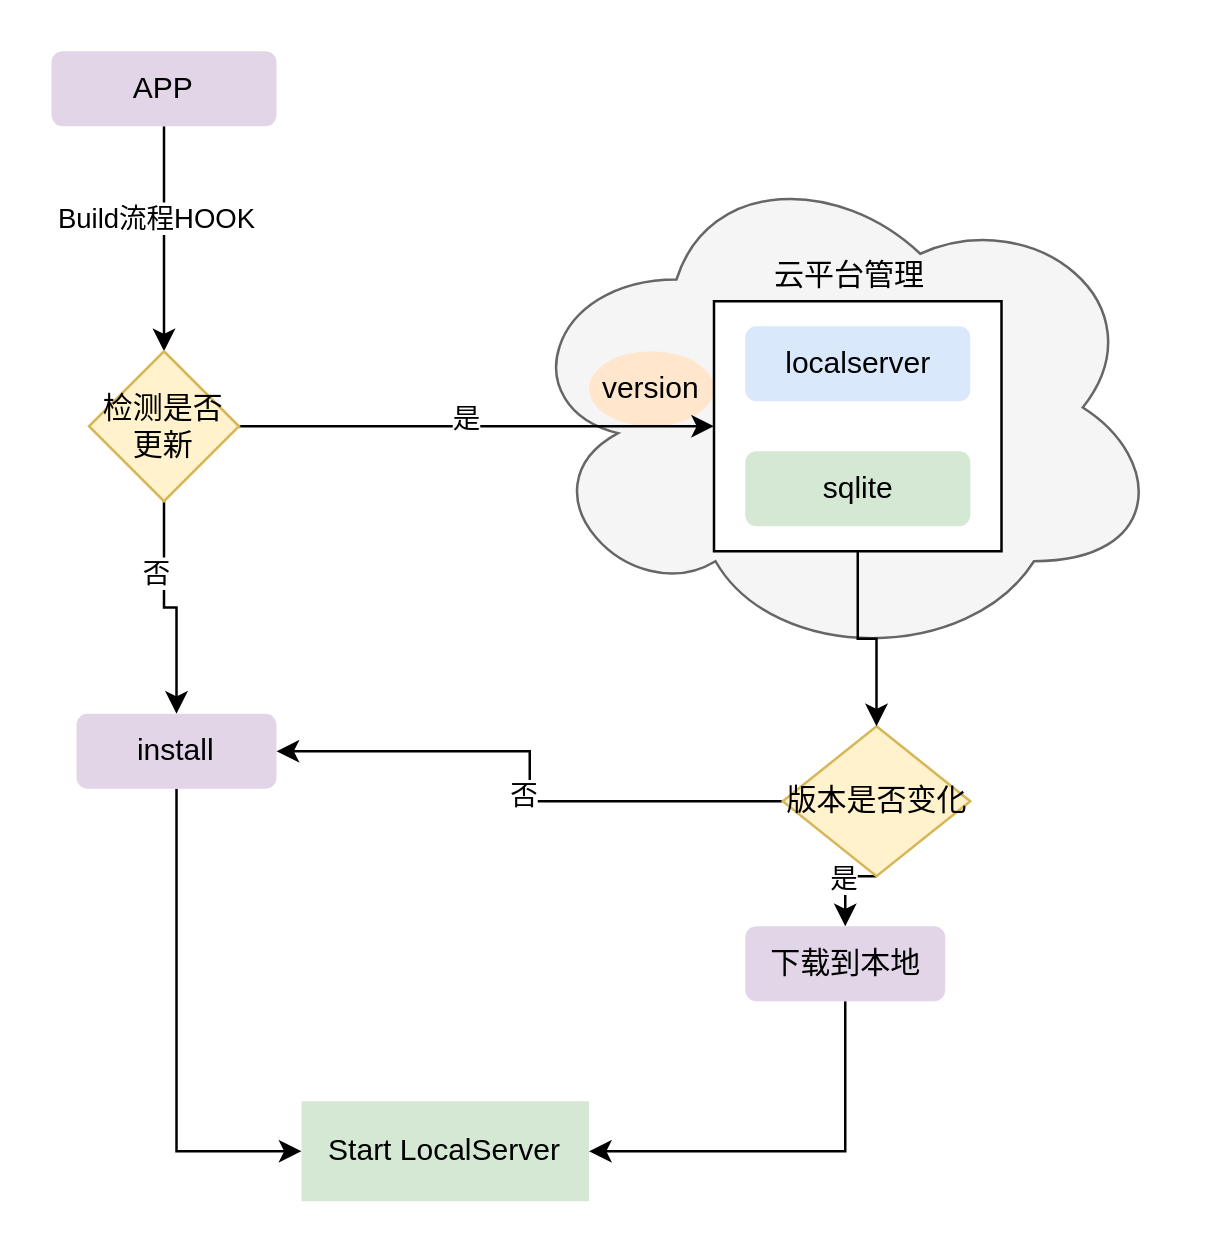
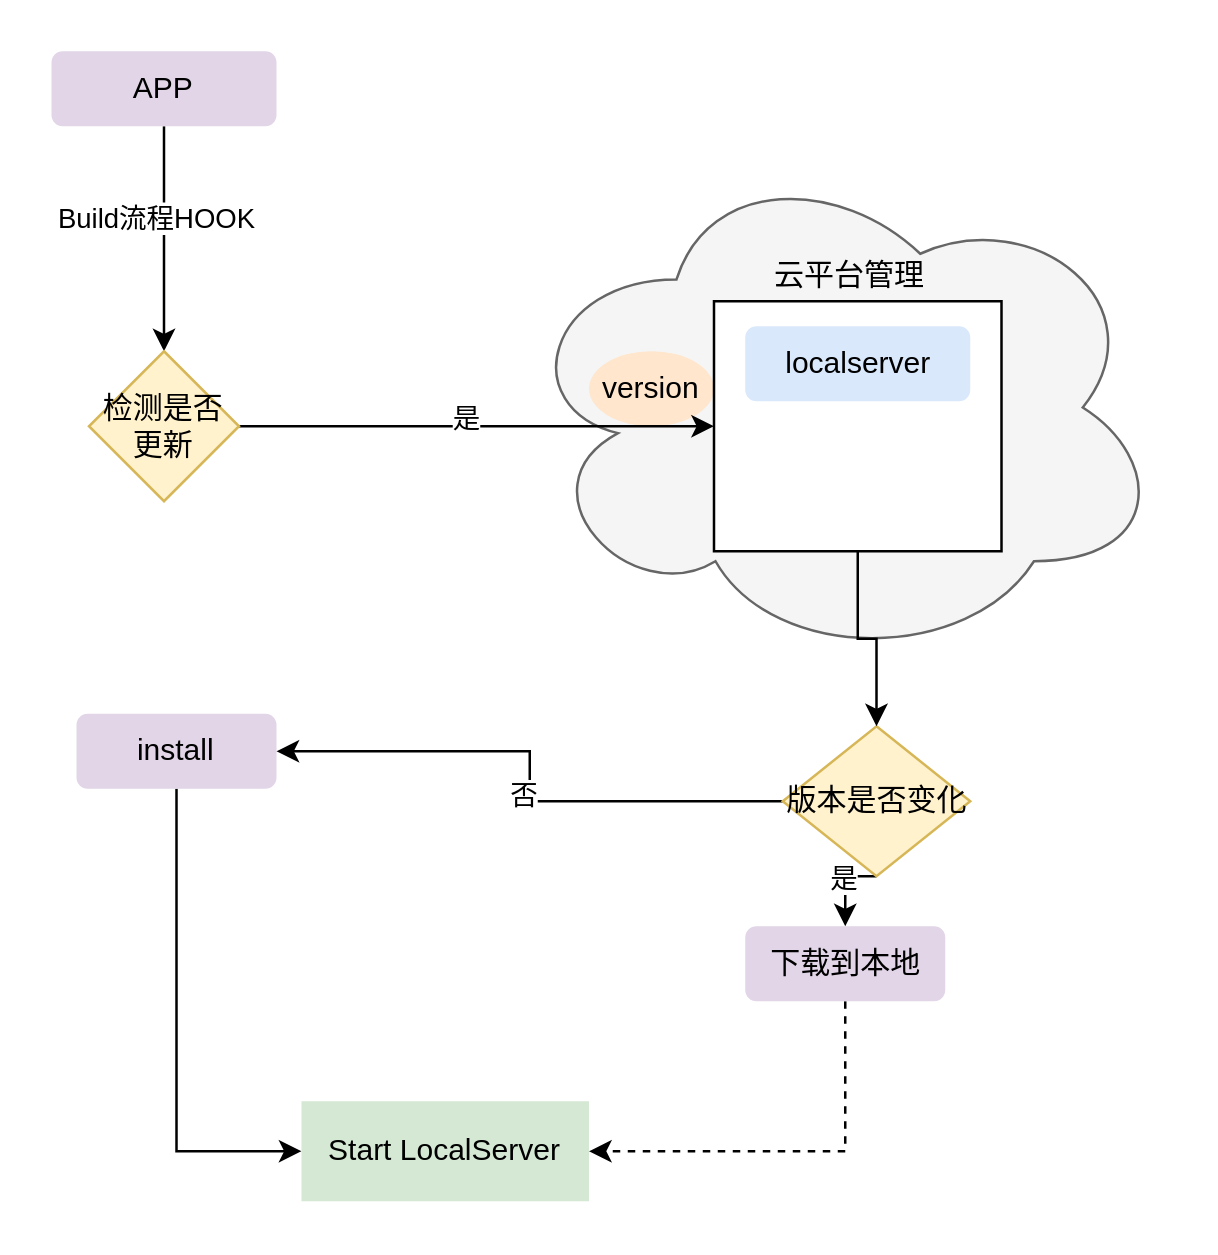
  <mxCell id="0" />
  <mxCell id="1" parent="0" />
  <mxCell id="2" value="" style="ellipse;shape=cloud;whiteSpace=wrap;html=1;fillColor=#f5f5f5;strokeColor=#666666;fontColor=#333333;" vertex="1" parent="1"><mxGeometry x="205" y="60" width="260" height="205" as="geometry" /></mxCell>
  <mxCell id="3" value="version" style="ellipse;whiteSpace=wrap;html=1;fillColor=#ffe6cc;strokeColor=none;" vertex="1" parent="1"><mxGeometry x="235" y="140" width="50" height="30" as="geometry" /></mxCell>
  <mxCell id="4" style="edgeStyle=orthogonalEdgeStyle;rounded=0;orthogonalLoop=1;jettySize=auto;html=1;exitX=0.5;exitY=1;exitDx=0;exitDy=0;entryX=0.5;entryY=0;entryDx=0;entryDy=0;" edge="1" parent="1" source="6" target="13"><mxGeometry relative="1" as="geometry" /></mxCell>
  <mxCell id="5" value="Build流程HOOK" style="edgeLabel;html=1;align=center;verticalAlign=middle;resizable=0;points=[];" vertex="1" connectable="0" parent="4"><mxGeometry x="-0.2" y="-4" relative="1" as="geometry"><mxPoint as="offset" /></mxGeometry></mxCell>
  <mxCell id="6" value="APP" style="rounded=1;whiteSpace=wrap;html=1;fillColor=#e1d5e7;strokeColor=none;" vertex="1" parent="1"><mxGeometry x="20" y="20" width="90" height="30" as="geometry" /></mxCell>
  <mxCell id="7" style="edgeStyle=orthogonalEdgeStyle;rounded=0;orthogonalLoop=1;jettySize=auto;html=1;exitX=0.5;exitY=1;exitDx=0;exitDy=0;entryX=0;entryY=0.5;entryDx=0;entryDy=0;" edge="1" parent="1" source="8" target="26"><mxGeometry relative="1" as="geometry" /></mxCell>
  <mxCell id="8" value="install" style="rounded=1;whiteSpace=wrap;html=1;fillColor=#e1d5e7;strokeColor=none;" vertex="1" parent="1"><mxGeometry x="30" y="285" width="80" height="30" as="geometry" /></mxCell>
- <mxCell id="9" style="edgeStyle=orthogonalEdgeStyle;rounded=0;orthogonalLoop=1;jettySize=auto;html=1;exitX=0.5;exitY=1;exitDx=0;exitDy=0;entryX=0.5;entryY=0;entryDx=0;entryDy=0;" edge="1" parent="1" source="13" target="8"><mxGeometry relative="1" as="geometry" /></mxCell>
- <mxCell id="10" value="否" style="edgeLabel;html=1;align=center;verticalAlign=middle;resizable=0;points=[];" vertex="1" connectable="0" parent="9"><mxGeometry x="-0.371" y="-4" relative="1" as="geometry"><mxPoint as="offset" /></mxGeometry></mxCell>
  <mxCell id="11" style="edgeStyle=orthogonalEdgeStyle;rounded=0;orthogonalLoop=1;jettySize=auto;html=1;exitX=1;exitY=0.5;exitDx=0;exitDy=0;entryX=0;entryY=0.5;entryDx=0;entryDy=0;" edge="1" parent="1" source="13" target="23"><mxGeometry relative="1" as="geometry" /></mxCell>
  <mxCell id="12" value="是" style="edgeLabel;html=1;align=center;verticalAlign=middle;resizable=0;points=[];" vertex="1" connectable="0" parent="11"><mxGeometry x="-0.053" y="4" relative="1" as="geometry"><mxPoint as="offset" /></mxGeometry></mxCell>
  <mxCell id="13" value="检测是否更新" style="rhombus;whiteSpace=wrap;html=1;fillColor=#fff2cc;strokeColor=#d6b656;" vertex="1" parent="1"><mxGeometry x="35" y="140" width="60" height="60" as="geometry" /></mxCell>
  <mxCell id="14" style="edgeStyle=orthogonalEdgeStyle;rounded=0;orthogonalLoop=1;jettySize=auto;html=1;exitX=0.5;exitY=1;exitDx=0;exitDy=0;entryX=0.5;entryY=0;entryDx=0;entryDy=0;" edge="1" parent="1" source="18" target="21"><mxGeometry relative="1" as="geometry" /></mxCell>
  <mxCell id="15" value="是" style="edgeLabel;html=1;align=center;verticalAlign=middle;resizable=0;points=[];" vertex="1" connectable="0" parent="14"><mxGeometry x="-0.2" y="-1" relative="1" as="geometry"><mxPoint as="offset" /></mxGeometry></mxCell>
  <mxCell id="16" style="edgeStyle=orthogonalEdgeStyle;rounded=0;orthogonalLoop=1;jettySize=auto;html=1;exitX=0;exitY=0.5;exitDx=0;exitDy=0;entryX=1;entryY=0.5;entryDx=0;entryDy=0;" edge="1" parent="1" source="18" target="8"><mxGeometry relative="1" as="geometry" /></mxCell>
  <mxCell id="17" value="否" style="edgeLabel;html=1;align=center;verticalAlign=middle;resizable=0;points=[];" vertex="1" connectable="0" parent="16"><mxGeometry x="-0.063" y="3" relative="1" as="geometry"><mxPoint as="offset" /></mxGeometry></mxCell>
  <mxCell id="18" value="版本是否变化" style="rhombus;whiteSpace=wrap;html=1;fillColor=#fff2cc;strokeColor=#d6b656;" vertex="1" parent="1"><mxGeometry x="312.5" y="290" width="75" height="60" as="geometry" /></mxCell>
  <mxCell id="19" style="edgeStyle=orthogonalEdgeStyle;rounded=0;orthogonalLoop=1;jettySize=auto;html=1;exitX=0.5;exitY=1;exitDx=0;exitDy=0;entryX=0.5;entryY=0;entryDx=0;entryDy=0;" edge="1" parent="1" source="23" target="18"><mxGeometry relative="1" as="geometry" /></mxCell>
- <mxCell id="20" style="edgeStyle=orthogonalEdgeStyle;rounded=0;orthogonalLoop=1;jettySize=auto;html=1;exitX=0.5;exitY=1;exitDx=0;exitDy=0;entryX=1;entryY=0.5;entryDx=0;entryDy=0;" edge="1" parent="1" source="21" target="26"><mxGeometry relative="1" as="geometry" /></mxCell>
+ <mxCell id="20" style="edgeStyle=orthogonalEdgeStyle;rounded=0;orthogonalLoop=1;jettySize=auto;html=1;exitX=0.5;exitY=1;exitDx=0;exitDy=0;entryX=1;entryY=0.5;entryDx=0;entryDy=0;dashed=1;" edge="1" parent="1" source="21" target="26"><mxGeometry relative="1" as="geometry" /></mxCell>
  <mxCell id="21" value="下载到本地" style="rounded=1;whiteSpace=wrap;html=1;fillColor=#e1d5e7;strokeColor=none;" vertex="1" parent="1"><mxGeometry x="297.5" y="370" width="80" height="30" as="geometry" /></mxCell>
  <mxCell id="22" value="" style="group" vertex="1" connectable="0" parent="1"><mxGeometry x="285" y="120" width="115" height="100" as="geometry" /></mxCell>
  <mxCell id="23" value="" style="rounded=0;whiteSpace=wrap;html=1;" vertex="1" parent="22"><mxGeometry width="115" height="100" as="geometry" /></mxCell>
  <mxCell id="24" value="localserver" style="rounded=1;whiteSpace=wrap;html=1;fillColor=#dae8fc;strokeColor=none;" vertex="1" parent="22"><mxGeometry x="12.5" y="10" width="90" height="30" as="geometry" /></mxCell>
- <mxCell id="25" value="sqlite" style="rounded=1;whiteSpace=wrap;html=1;fillColor=#d5e8d4;strokeColor=none;" vertex="1" parent="22"><mxGeometry x="12.5" y="60" width="90" height="30" as="geometry" /></mxCell>
  <mxCell id="26" value="Start LocalServer" style="rounded=0;whiteSpace=wrap;html=1;fillColor=#d5e8d4;strokeColor=none;" vertex="1" parent="1"><mxGeometry x="120" y="440" width="115" height="40" as="geometry" /></mxCell>
  <mxCell id="27" value="云平台管理" style="text;html=1;strokeColor=none;fillColor=none;align=center;verticalAlign=middle;whiteSpace=wrap;rounded=0;" vertex="1" parent="1"><mxGeometry x="307" y="100" width="65" height="20" as="geometry" /></mxCell>
